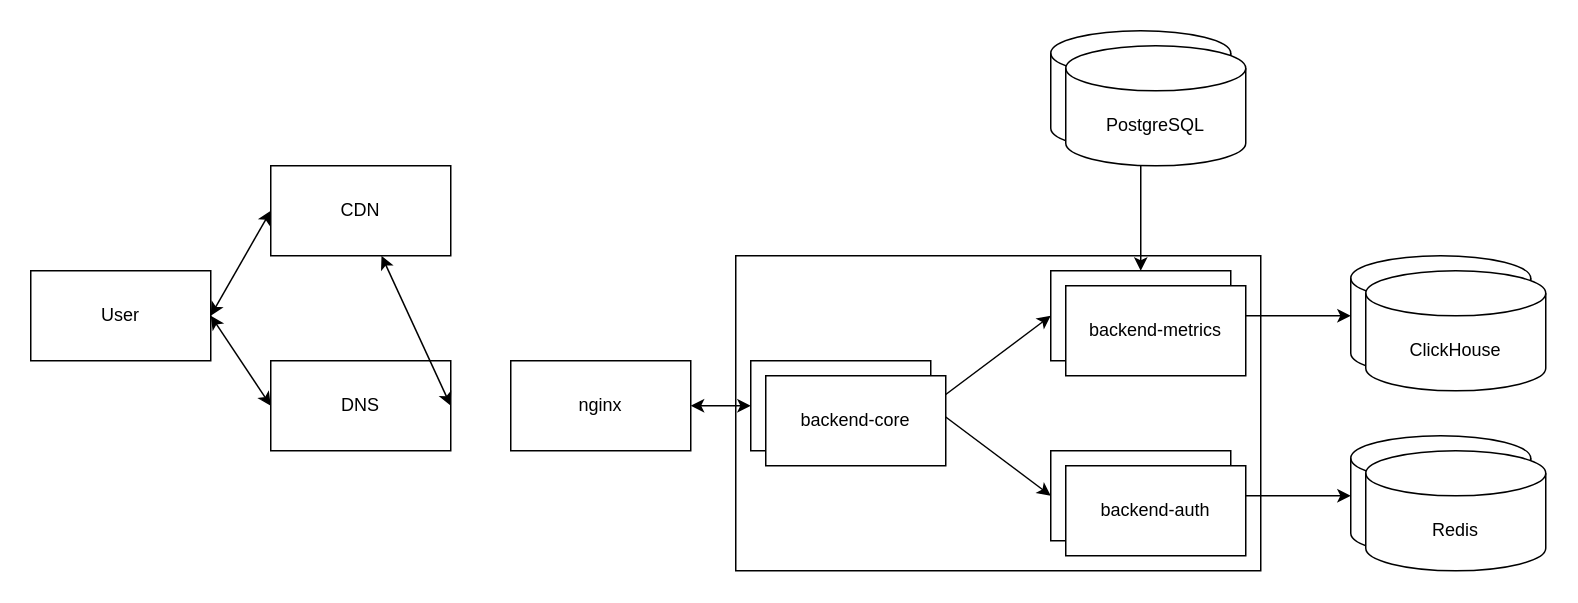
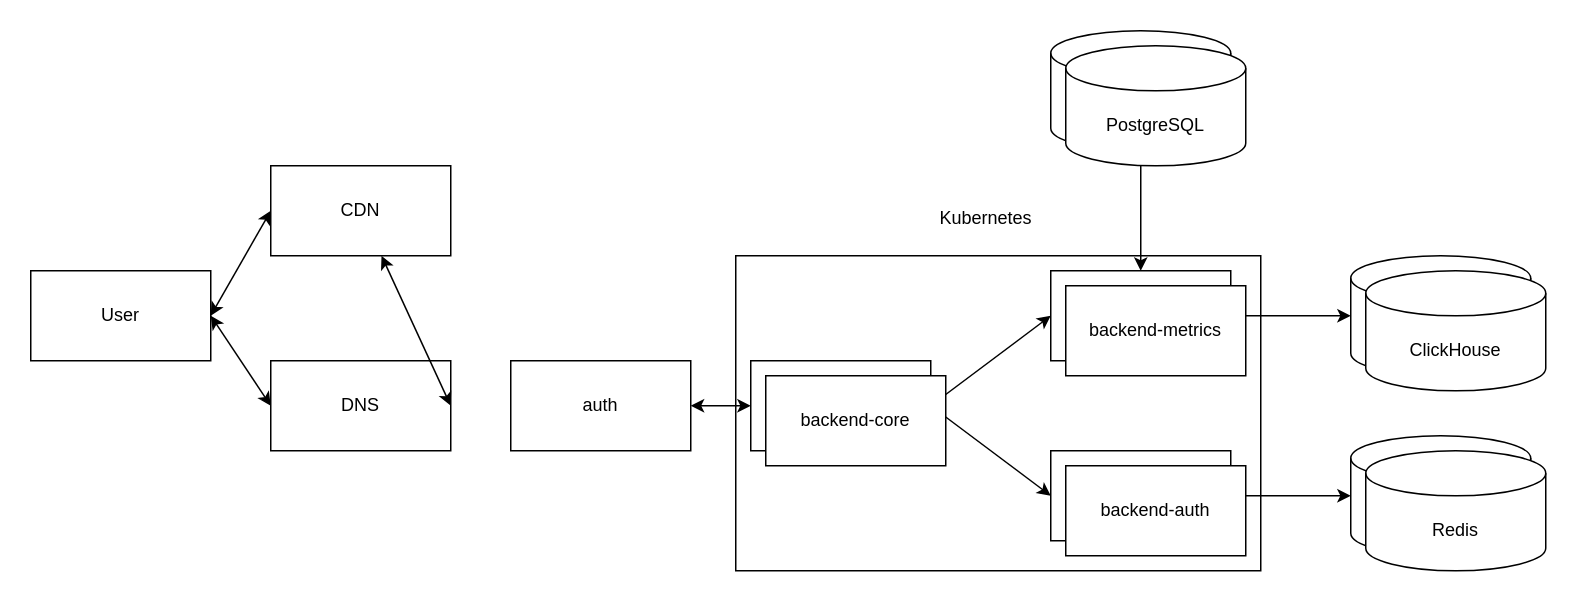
  <mxCell id="0" />
  <mxCell id="1" parent="0" />
  <mxCell id="2" value="" style="rounded=0;whiteSpace=wrap;html=1;" vertex="1" parent="1"><mxGeometry x="490" y="170" width="350" height="210" as="geometry" /></mxCell>
  <mxCell id="3" value="User" style="rounded=0;whiteSpace=wrap;html=1;" vertex="1" parent="1"><mxGeometry x="20" y="180" width="120" height="60" as="geometry" /></mxCell>
  <mxCell id="4" value="CDN" style="rounded=0;whiteSpace=wrap;html=1;" vertex="1" parent="1"><mxGeometry x="180" y="110" width="120" height="60" as="geometry" /></mxCell>
  <mxCell id="5" value="DNS" style="rounded=0;whiteSpace=wrap;html=1;" vertex="1" parent="1"><mxGeometry x="180" y="240" width="120" height="60" as="geometry" /></mxCell>
- <mxCell id="6" value="nginx" style="rounded=0;whiteSpace=wrap;html=1;" vertex="1" parent="1"><mxGeometry x="340" y="240" width="120" height="60" as="geometry" /></mxCell>
+ <mxCell id="6" value="auth" style="rounded=0;whiteSpace=wrap;html=1;" vertex="1" parent="1"><mxGeometry x="340" y="240" width="120" height="60" as="geometry" /></mxCell>
  <mxCell id="7" value="backend-core" style="rounded=0;whiteSpace=wrap;html=1;" vertex="1" parent="1"><mxGeometry x="500" y="240" width="120" height="60" as="geometry" /></mxCell>
  <mxCell id="8" value="backend-auth" style="rounded=0;whiteSpace=wrap;html=1;" vertex="1" parent="1"><mxGeometry x="700" y="300" width="120" height="60" as="geometry" /></mxCell>
  <mxCell id="9" value="backend-metrics" style="rounded=0;whiteSpace=wrap;html=1;" vertex="1" parent="1"><mxGeometry x="700" y="180" width="120" height="60" as="geometry" /></mxCell>
  <mxCell id="10" value="PostgreSQL" style="shape=cylinder3;whiteSpace=wrap;html=1;boundedLbl=1;backgroundOutline=1;size=15;" vertex="1" parent="1"><mxGeometry x="700" y="20" width="120" height="80" as="geometry" /></mxCell>
  <mxCell id="11" value="" style="endArrow=classic;startArrow=classic;html=1;rounded=0;entryX=1;entryY=0.5;entryDx=0;entryDy=0;exitX=0;exitY=0.5;exitDx=0;exitDy=0;" edge="1" parent="1" source="4" target="3"><mxGeometry width="50" height="50" relative="1" as="geometry"><mxPoint x="210" y="370" as="sourcePoint" /><mxPoint x="260" y="320" as="targetPoint" /></mxGeometry></mxCell>
  <mxCell id="12" value="" style="endArrow=classic;startArrow=classic;html=1;rounded=0;entryX=0;entryY=0.5;entryDx=0;entryDy=0;exitX=1;exitY=0.5;exitDx=0;exitDy=0;" edge="1" parent="1" source="3" target="5"><mxGeometry width="50" height="50" relative="1" as="geometry"><mxPoint x="210" y="370" as="sourcePoint" /><mxPoint x="260" y="320" as="targetPoint" /></mxGeometry></mxCell>
  <mxCell id="13" value="" style="endArrow=classic;startArrow=classic;html=1;rounded=0;exitX=1;exitY=0.5;exitDx=0;exitDy=0;" edge="1" parent="1" source="5" target="4"><mxGeometry width="50" height="50" relative="1" as="geometry"><mxPoint x="210" y="370" as="sourcePoint" /><mxPoint x="260" y="320" as="targetPoint" /></mxGeometry></mxCell>
  <mxCell id="14" value="" style="endArrow=classic;startArrow=classic;html=1;rounded=0;entryX=0;entryY=0.5;entryDx=0;entryDy=0;exitX=1;exitY=0.5;exitDx=0;exitDy=0;" edge="1" parent="1" source="7" target="9"><mxGeometry width="50" height="50" relative="1" as="geometry"><mxPoint x="550" y="370" as="sourcePoint" /><mxPoint x="600" y="320" as="targetPoint" /></mxGeometry></mxCell>
  <mxCell id="15" value="" style="endArrow=classic;startArrow=classic;html=1;rounded=0;entryX=0;entryY=0.5;entryDx=0;entryDy=0;exitX=1;exitY=0.5;exitDx=0;exitDy=0;" edge="1" parent="1" source="7" target="8"><mxGeometry width="50" height="50" relative="1" as="geometry"><mxPoint x="620" y="340" as="sourcePoint" /><mxPoint x="600" y="320" as="targetPoint" /></mxGeometry></mxCell>
  <mxCell id="16" value="" style="endArrow=classic;startArrow=classic;html=1;rounded=0;entryX=0;entryY=0.5;entryDx=0;entryDy=0;exitX=1;exitY=0.5;exitDx=0;exitDy=0;" edge="1" parent="1" source="6" target="7"><mxGeometry width="50" height="50" relative="1" as="geometry"><mxPoint x="530" y="370" as="sourcePoint" /><mxPoint x="580" y="320" as="targetPoint" /></mxGeometry></mxCell>
  <mxCell id="17" value="ClickHouse" style="shape=cylinder3;whiteSpace=wrap;html=1;boundedLbl=1;backgroundOutline=1;size=15;" vertex="1" parent="1"><mxGeometry x="900" y="170" width="120" height="80" as="geometry" /></mxCell>
  <mxCell id="18" value="Redis" style="shape=cylinder3;whiteSpace=wrap;html=1;boundedLbl=1;backgroundOutline=1;size=15;" vertex="1" parent="1"><mxGeometry x="900" y="290" width="120" height="80" as="geometry" /></mxCell>
  <mxCell id="19" value="" style="endArrow=classic;startArrow=classic;html=1;rounded=0;entryX=0;entryY=0.5;entryDx=0;entryDy=0;entryPerimeter=0;exitX=1;exitY=0.5;exitDx=0;exitDy=0;" edge="1" parent="1" source="8" target="18"><mxGeometry width="50" height="50" relative="1" as="geometry"><mxPoint x="790" y="410" as="sourcePoint" /><mxPoint x="650" y="290" as="targetPoint" /></mxGeometry></mxCell>
  <mxCell id="20" value="" style="endArrow=classic;startArrow=classic;html=1;rounded=0;entryX=0;entryY=0.5;entryDx=0;entryDy=0;entryPerimeter=0;exitX=1;exitY=0.5;exitDx=0;exitDy=0;" edge="1" parent="1" source="9" target="17"><mxGeometry width="50" height="50" relative="1" as="geometry"><mxPoint x="830" y="340" as="sourcePoint" /><mxPoint x="910" y="340" as="targetPoint" /></mxGeometry></mxCell>
  <mxCell id="21" value="" style="endArrow=classic;startArrow=classic;html=1;rounded=0;entryX=0.5;entryY=1;entryDx=0;entryDy=0;entryPerimeter=0;exitX=0.5;exitY=0;exitDx=0;exitDy=0;" edge="1" parent="1" source="9" target="10"><mxGeometry width="50" height="50" relative="1" as="geometry"><mxPoint x="600" y="340" as="sourcePoint" /><mxPoint x="650" y="290" as="targetPoint" /></mxGeometry></mxCell>
  <mxCell id="22" value="ClickHouse" style="shape=cylinder3;whiteSpace=wrap;html=1;boundedLbl=1;backgroundOutline=1;size=15;" vertex="1" parent="1"><mxGeometry x="910" y="180" width="120" height="80" as="geometry" /></mxCell>
  <mxCell id="23" value="Redis" style="shape=cylinder3;whiteSpace=wrap;html=1;boundedLbl=1;backgroundOutline=1;size=15;" vertex="1" parent="1"><mxGeometry x="910" y="300" width="120" height="80" as="geometry" /></mxCell>
  <mxCell id="24" value="PostgreSQL" style="shape=cylinder3;whiteSpace=wrap;html=1;boundedLbl=1;backgroundOutline=1;size=15;" vertex="1" parent="1"><mxGeometry x="710" y="30" width="120" height="80" as="geometry" /></mxCell>
  <mxCell id="25" value="backend-auth" style="rounded=0;whiteSpace=wrap;html=1;" vertex="1" parent="1"><mxGeometry x="710" y="310" width="120" height="60" as="geometry" /></mxCell>
  <mxCell id="26" value="backend-metrics" style="rounded=0;whiteSpace=wrap;html=1;" vertex="1" parent="1"><mxGeometry x="710" y="190" width="120" height="60" as="geometry" /></mxCell>
  <mxCell id="27" value="backend-core" style="rounded=0;whiteSpace=wrap;html=1;" vertex="1" parent="1"><mxGeometry x="510" y="250" width="120" height="60" as="geometry" /></mxCell>
+ <mxCell id="28" value="Kubernetes" style="text;html=1;strokeColor=none;fillColor=none;align=center;verticalAlign=middle;whiteSpace=wrap;rounded=0;" vertex="1" parent="1"><mxGeometry x="627" y="130" width="60" height="30" as="geometry" /></mxCell>
